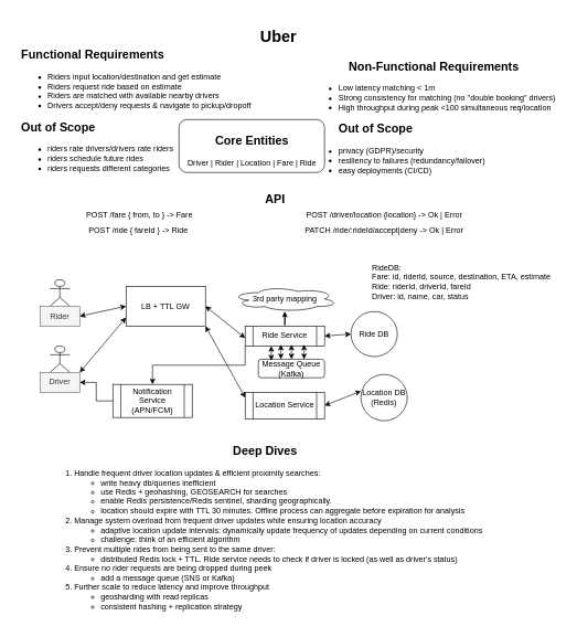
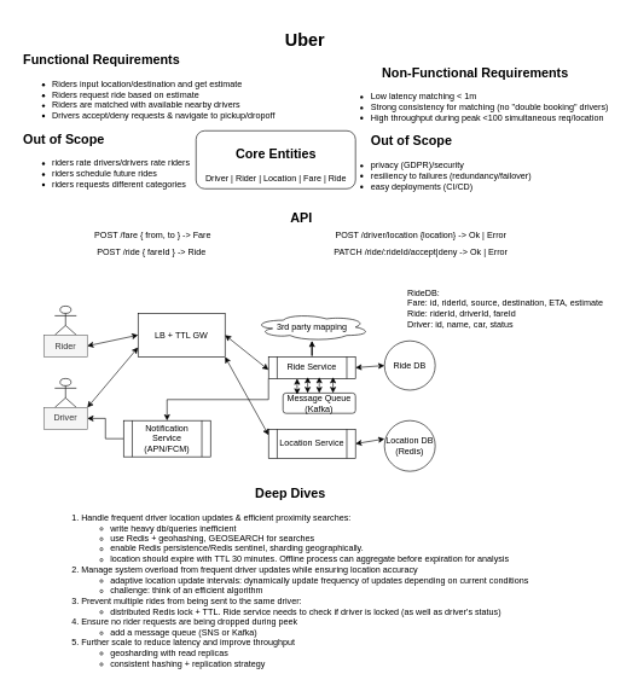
  <mxCell id="0" />
  <mxCell id="1" parent="0" />
  <mxCell id="2" value="Actor" style="shape=umlActor;verticalLabelPosition=bottom;verticalAlign=top;html=1;outlineConnect=0;" vertex="1" parent="1"><mxGeometry x="75" y="422" width="30" height="40" as="geometry" /></mxCell>
  <mxCell id="3" value="&lt;h1&gt;Uber&lt;/h1&gt;" style="text;html=1;align=center;verticalAlign=middle;resizable=0;points=[];autosize=1;strokeColor=none;fillColor=none;" vertex="1" parent="1"><mxGeometry x="380" width="80" height="70" as="geometry" y="20" /></mxCell>
  <mxCell id="4" value="&lt;h2 style=&quot;text-align: left;&quot;&gt;Functional Requirements&lt;/h2&gt;&lt;div&gt;&lt;ul&gt;&lt;li style=&quot;text-align: left;&quot;&gt;Riders input location/destination and get estimate&lt;/li&gt;&lt;li style=&quot;text-align: left;&quot;&gt;Riders request ride based on estimate&lt;/li&gt;&lt;li style=&quot;text-align: left;&quot;&gt;Riders are matched with available nearby drivers&lt;/li&gt;&lt;li style=&quot;text-align: left;&quot;&gt;Drivers accept/deny requests &amp;amp; navigate to pickup/dropoff&lt;/li&gt;&lt;/ul&gt;&lt;h2 style=&quot;text-align: left;&quot;&gt;Out of Scope&lt;/h2&gt;&lt;/div&gt;&lt;div&gt;&lt;ul&gt;&lt;li style=&quot;text-align: left;&quot;&gt;riders rate drivers/drivers rate riders&lt;/li&gt;&lt;li style=&quot;text-align: left;&quot;&gt;riders schedule future rides&lt;/li&gt;&lt;li style=&quot;text-align: left;&quot;&gt;riders requests different categories&amp;nbsp;&lt;/li&gt;&lt;/ul&gt;&lt;/div&gt;" style="text;html=1;align=center;verticalAlign=middle;resizable=0;points=[];autosize=1;strokeColor=none;fillColor=none;" vertex="1" parent="1"><mxGeometry x="20" y="50" width="370" height="230" as="geometry" /></mxCell>
  <mxCell id="5" value="&lt;h2&gt;Non-Functional Requirements&lt;/h2&gt;&lt;div&gt;&lt;ul&gt;&lt;li style=&quot;text-align: left;&quot;&gt;Low latency matching &amp;lt; 1m&lt;/li&gt;&lt;li style=&quot;text-align: left;&quot;&gt;Strong consistency for matching (no &quot;double booking&quot; drivers)&lt;/li&gt;&lt;li style=&quot;text-align: left;&quot;&gt;High throughput during peak &amp;lt;100 simultaneous req/location&lt;/li&gt;&lt;/ul&gt;&lt;h2 style=&quot;text-align: left;&quot;&gt;&lt;span style=&quot;white-space: pre;&quot;&gt;&#09;&lt;/span&gt;Out of Scope&lt;/h2&gt;&lt;/div&gt;&lt;div&gt;&lt;ul&gt;&lt;li style=&quot;text-align: left;&quot;&gt;privacy (GDPR)/security&lt;/li&gt;&lt;li style=&quot;text-align: left;&quot;&gt;resiliency to failures (redundancy/failover)&lt;/li&gt;&lt;li style=&quot;text-align: left;&quot;&gt;easy deployments (CI/CD)&lt;/li&gt;&lt;/ul&gt;&lt;/div&gt;" style="text;html=1;align=center;verticalAlign=middle;resizable=0;points=[];autosize=1;strokeColor=none;fillColor=none;" vertex="1" parent="1"><mxGeometry x="460" y="70" width="390" height="210" as="geometry" /></mxCell>
  <mxCell id="6" value="&lt;h2&gt;Core Entities&lt;/h2&gt;&lt;div&gt;Driver | Rider | Location | Fare | Ride&lt;/div&gt;" style="text;html=1;align=center;verticalAlign=middle;resizable=0;points=[];autosize=1;labelBackgroundColor=none;textShadow=0;labelBorderColor=none;rounded=1;glass=0;direction=west;strokeColor=default;" vertex="1" parent="1"><mxGeometry x="270" y="180" width="220" height="80" as="geometry" /></mxCell>
  <mxCell id="7" value="&lt;h2&gt;API&lt;/h2&gt;" style="text;html=1;align=center;verticalAlign=middle;resizable=0;points=[];autosize=1;strokeColor=none;fillColor=none;" vertex="1" parent="1"><mxGeometry x="390" y="270" width="50" height="60" as="geometry" /></mxCell>
  <mxCell id="8" value="POST /fare { from, to } -&amp;gt; Fare" style="text;html=1;align=center;verticalAlign=middle;resizable=0;points=[];autosize=1;strokeColor=none;fillColor=none;" vertex="1" parent="1"><mxGeometry x="120" y="310" width="180" height="30" as="geometry" /></mxCell>
  <mxCell id="9" value="POST /ride { fareId } -&amp;gt; Ride&amp;nbsp;" style="text;html=1;align=center;verticalAlign=middle;resizable=0;points=[];autosize=1;strokeColor=none;fillColor=none;" vertex="1" parent="1"><mxGeometry x="120" y="332" width="180" height="30" as="geometry" /></mxCell>
  <mxCell id="10" value="POST /driver/location {location} -&amp;gt; Ok | Error" style="text;html=1;align=center;verticalAlign=middle;resizable=0;points=[];autosize=1;strokeColor=none;fillColor=none;" vertex="1" parent="1"><mxGeometry x="450" y="310" width="260" height="30" as="geometry" /></mxCell>
  <mxCell id="11" value="PATCH /ride/:rideId/accept|deny -&amp;gt; Ok | Error" style="text;html=1;align=center;verticalAlign=middle;resizable=0;points=[];autosize=1;strokeColor=none;fillColor=none;" vertex="1" parent="1"><mxGeometry x="450" y="332" width="260" height="30" as="geometry" /></mxCell>
  <mxCell id="12" value="Rider" style="text;html=1;align=center;verticalAlign=middle;whiteSpace=wrap;rounded=0;fillColor=#f5f5f5;fontColor=#333333;strokeColor=#666666;" vertex="1" parent="1"><mxGeometry x="60" y="462" width="60" height="30" as="geometry" /></mxCell>
  <mxCell id="13" value="LB + TTL GW" style="rounded=0;whiteSpace=wrap;html=1;" vertex="1" parent="1"><mxGeometry x="190" y="432" width="120" height="60" as="geometry" /></mxCell>
  <mxCell id="14" value="" style="endArrow=classic;startArrow=classic;html=1;rounded=0;exitX=1;exitY=0.5;exitDx=0;exitDy=0;entryX=0;entryY=0.5;entryDx=0;entryDy=0;" edge="1" parent="1" source="12" target="13"><mxGeometry width="50" height="50" relative="1" as="geometry"><mxPoint x="120" y="502" as="sourcePoint" /><mxPoint x="170" y="452" as="targetPoint" /></mxGeometry></mxCell>
  <mxCell id="15" value="" style="edgeStyle=orthogonalEdgeStyle;rounded=0;orthogonalLoop=1;jettySize=auto;html=1;" edge="1" parent="1" source="17" target="18"><mxGeometry relative="1" as="geometry" /></mxCell>
  <mxCell id="16" style="edgeStyle=orthogonalEdgeStyle;rounded=0;orthogonalLoop=1;jettySize=auto;html=1;exitX=0;exitY=1;exitDx=0;exitDy=0;entryX=0.5;entryY=0;entryDx=0;entryDy=0;" edge="1" parent="1" source="17" target="28"><mxGeometry relative="1" as="geometry" /></mxCell>
  <mxCell id="17" value="Ride Service" style="shape=process;whiteSpace=wrap;html=1;backgroundOutline=1;" vertex="1" parent="1"><mxGeometry x="370" y="492" width="120" height="30" as="geometry" /></mxCell>
  <mxCell id="18" value="3rd party mapping" style="ellipse;shape=cloud;whiteSpace=wrap;html=1;" vertex="1" parent="1"><mxGeometry x="350" y="432" width="160" height="38" as="geometry" /></mxCell>
  <mxCell id="19" value="Ride DB" style="ellipse;whiteSpace=wrap;html=1;" vertex="1" parent="1"><mxGeometry x="530" y="470" width="70" height="68" as="geometry" /></mxCell>
  <mxCell id="20" value="" style="endArrow=classic;startArrow=classic;html=1;rounded=0;exitX=1;exitY=0.5;exitDx=0;exitDy=0;" edge="1" parent="1" source="13"><mxGeometry width="50" height="50" relative="1" as="geometry"><mxPoint x="320" y="560" as="sourcePoint" /><mxPoint x="370" y="510" as="targetPoint" /></mxGeometry></mxCell>
  <mxCell id="21" value="" style="endArrow=classic;startArrow=classic;html=1;rounded=0;exitX=1;exitY=0.5;exitDx=0;exitDy=0;entryX=0;entryY=0.5;entryDx=0;entryDy=0;" edge="1" parent="1" source="17" target="19"><mxGeometry width="50" height="50" relative="1" as="geometry"><mxPoint x="480" y="550" as="sourcePoint" /><mxPoint x="530" y="500" as="targetPoint" /></mxGeometry></mxCell>
  <mxCell id="22" value="Actor" style="shape=umlActor;verticalLabelPosition=bottom;verticalAlign=top;html=1;outlineConnect=0;" vertex="1" parent="1"><mxGeometry x="75" y="522" width="30" height="40" as="geometry" /></mxCell>
  <mxCell id="23" value="Driver" style="text;html=1;align=center;verticalAlign=middle;whiteSpace=wrap;rounded=0;fillColor=#f5f5f5;fontColor=#333333;strokeColor=#666666;" vertex="1" parent="1"><mxGeometry x="60" y="562" width="60" height="30" as="geometry" /></mxCell>
  <mxCell id="24" value="" style="endArrow=classic;startArrow=classic;html=1;rounded=0;exitX=1;exitY=0;exitDx=0;exitDy=0;" edge="1" parent="1" source="23"><mxGeometry width="50" height="50" relative="1" as="geometry"><mxPoint x="140" y="529" as="sourcePoint" /><mxPoint x="190" y="479" as="targetPoint" /></mxGeometry></mxCell>
  <mxCell id="25" value="Location Service" style="shape=process;whiteSpace=wrap;html=1;backgroundOutline=1;" vertex="1" parent="1"><mxGeometry x="370" y="592" width="120" height="40" as="geometry" /></mxCell>
  <mxCell id="26" value="" style="endArrow=classic;startArrow=classic;html=1;rounded=0;exitX=1;exitY=1;exitDx=0;exitDy=0;" edge="1" parent="1" source="13"><mxGeometry width="50" height="50" relative="1" as="geometry"><mxPoint x="320" y="650" as="sourcePoint" /><mxPoint x="370" y="600" as="targetPoint" /></mxGeometry></mxCell>
  <mxCell id="27" value="" style="edgeStyle=orthogonalEdgeStyle;rounded=0;orthogonalLoop=1;jettySize=auto;html=1;" edge="1" parent="1" source="28" target="23"><mxGeometry relative="1" as="geometry" /></mxCell>
  <mxCell id="28" value="Notification Service (APN/FCM)" style="shape=process;whiteSpace=wrap;html=1;backgroundOutline=1;" vertex="1" parent="1"><mxGeometry x="170" y="580" width="120" height="50" as="geometry" /></mxCell>
- <mxCell id="29" value="Location DB (Redis)" style="ellipse;whiteSpace=wrap;html=1;aspect=fixed;" vertex="1" parent="1"><mxGeometry x="545" y="565" width="70" height="70" as="geometry" /></mxCell>
+ <mxCell id="29" value="Location DB (Redis)" style="ellipse;whiteSpace=wrap;html=1;aspect=fixed;" vertex="1" parent="1"><mxGeometry x="530" y="580" width="70" height="70" as="geometry" /></mxCell>
  <mxCell id="30" value="" style="endArrow=classic;startArrow=classic;html=1;rounded=0;exitX=1;exitY=0.5;exitDx=0;exitDy=0;entryX=0;entryY=0.36;entryDx=0;entryDy=0;entryPerimeter=0;" edge="1" parent="1" source="25" target="29"><mxGeometry width="50" height="50" relative="1" as="geometry"><mxPoint x="460" y="650" as="sourcePoint" /><mxPoint x="510" y="600" as="targetPoint" /></mxGeometry></mxCell>
  <mxCell id="31" value="RideDB:&lt;div&gt;Fare: id, riderId, source, destination, ETA, estimate&lt;/div&gt;&lt;div&gt;Ride: riderId, driverId, fareId&lt;/div&gt;&lt;div&gt;Driver: id, name, car, status&lt;/div&gt;" style="text;html=1;align=left;verticalAlign=middle;resizable=0;points=[];autosize=1;strokeColor=none;fillColor=none;" vertex="1" parent="1"><mxGeometry x="560" y="390" width="290" height="70" as="geometry" /></mxCell>
  <mxCell id="32" value="Message Queue (Kafka)" style="rounded=1;whiteSpace=wrap;html=1;" vertex="1" parent="1"><mxGeometry x="390" y="542" width="100" height="28" as="geometry" /></mxCell>
  <mxCell id="33" value="" style="endArrow=classic;startArrow=classic;html=1;rounded=0;exitX=0.5;exitY=0;exitDx=0;exitDy=0;" edge="1" parent="1" source="32"><mxGeometry width="50" height="50" relative="1" as="geometry"><mxPoint x="390" y="570" as="sourcePoint" /><mxPoint x="440" y="520" as="targetPoint" /></mxGeometry></mxCell>
  <mxCell id="34" value="&lt;h2&gt;Deep Dives&lt;/h2&gt;&lt;div&gt;&lt;ol&gt;&lt;li style=&quot;text-align: left;&quot;&gt;Handle frequent driver location updates &amp;amp; efficient proximity searches:&lt;/li&gt;&lt;ul&gt;&lt;li style=&quot;text-align: left;&quot;&gt;write heavy db/queries inefficient&lt;/li&gt;&lt;li style=&quot;text-align: left;&quot;&gt;use Redis + geohashing, GEOSEARCH for searches&lt;/li&gt;&lt;li style=&quot;text-align: left;&quot;&gt;enable Redis persistence/Redis sentinel, sharding geographically.&amp;nbsp;&lt;/li&gt;&lt;li style=&quot;text-align: left;&quot;&gt;location should expire with TTL 30 minutes. Offline process can aggregate before expiration for analysis&lt;/li&gt;&lt;/ul&gt;&lt;li style=&quot;text-align: left;&quot;&gt;Manage system overload from frequent driver updates while ensuring location accuracy&lt;/li&gt;&lt;ul&gt;&lt;li style=&quot;text-align: left;&quot;&gt;adaptive location update intervals: dynamically update frequency of updates depending on current conditions&lt;/li&gt;&lt;li style=&quot;text-align: left;&quot;&gt;challenge: think of an efficient algorithm&lt;/li&gt;&lt;/ul&gt;&lt;li style=&quot;text-align: left;&quot;&gt;Prevent multiple rides from being sent to the same driver:&lt;/li&gt;&lt;ul&gt;&lt;li style=&quot;text-align: left;&quot;&gt;distributed Redis lock + TTL. Ride service needs to check if driver is locked (as well as driver's status)&lt;/li&gt;&lt;/ul&gt;&lt;li style=&quot;text-align: left;&quot;&gt;Ensure no rider requests are being dropped during peek&lt;/li&gt;&lt;ul&gt;&lt;li style=&quot;text-align: left;&quot;&gt;add a message queue (SNS or Kafka)&lt;/li&gt;&lt;/ul&gt;&lt;li style=&quot;text-align: left;&quot;&gt;Further scale to reduce latency and improve throughput&lt;/li&gt;&lt;ul&gt;&lt;li style=&quot;text-align: left;&quot;&gt;geosharding with read replicas&lt;/li&gt;&lt;li style=&quot;text-align: left;&quot;&gt;consistent hashing + replication strategy&lt;/li&gt;&lt;/ul&gt;&lt;/ol&gt;&lt;/div&gt;" style="text;html=1;align=center;verticalAlign=middle;resizable=0;points=[];autosize=1;strokeColor=none;fillColor=none;" vertex="1" parent="1"><mxGeometry x="60" y="650" width="680" height="290" as="geometry" /></mxCell>
  <mxCell id="35" value="" style="endArrow=classic;startArrow=classic;html=1;rounded=0;exitX=0.5;exitY=0;exitDx=0;exitDy=0;" edge="1" parent="1"><mxGeometry width="50" height="50" relative="1" as="geometry"><mxPoint x="459" y="542" as="sourcePoint" /><mxPoint x="459" y="520" as="targetPoint" /></mxGeometry></mxCell>
  <mxCell id="36" value="" style="endArrow=classic;startArrow=classic;html=1;rounded=0;exitX=0.5;exitY=0;exitDx=0;exitDy=0;" edge="1" parent="1"><mxGeometry width="50" height="50" relative="1" as="geometry"><mxPoint x="424" y="542" as="sourcePoint" /><mxPoint x="424" y="520" as="targetPoint" /></mxGeometry></mxCell>
  <mxCell id="37" value="" style="endArrow=classic;startArrow=classic;html=1;rounded=0;exitX=0.5;exitY=0;exitDx=0;exitDy=0;" edge="1" parent="1"><mxGeometry width="50" height="50" relative="1" as="geometry"><mxPoint x="409.5" y="544" as="sourcePoint" /><mxPoint x="409.5" y="522" as="targetPoint" /></mxGeometry></mxCell>
